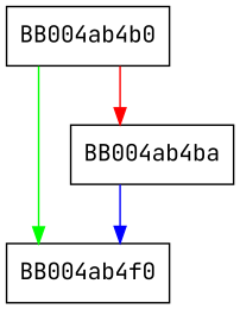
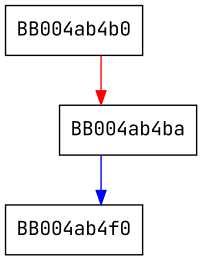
  digraph {
    fontname="JetBrains Mono"
    splines=ortho
    node [fontname="JetBrains Mono" shape=box]
    edge [fontname="JetBrains Mono"]
    n1 [label=BB004ab4f0]
    BB004ab4b0
    BB004ab4ba
-   BB004ab4b0 -> n1 [color=green]
    BB004ab4b0 -> BB004ab4ba [color=red]
    BB004ab4ba -> n1 [color=blue]
  }
